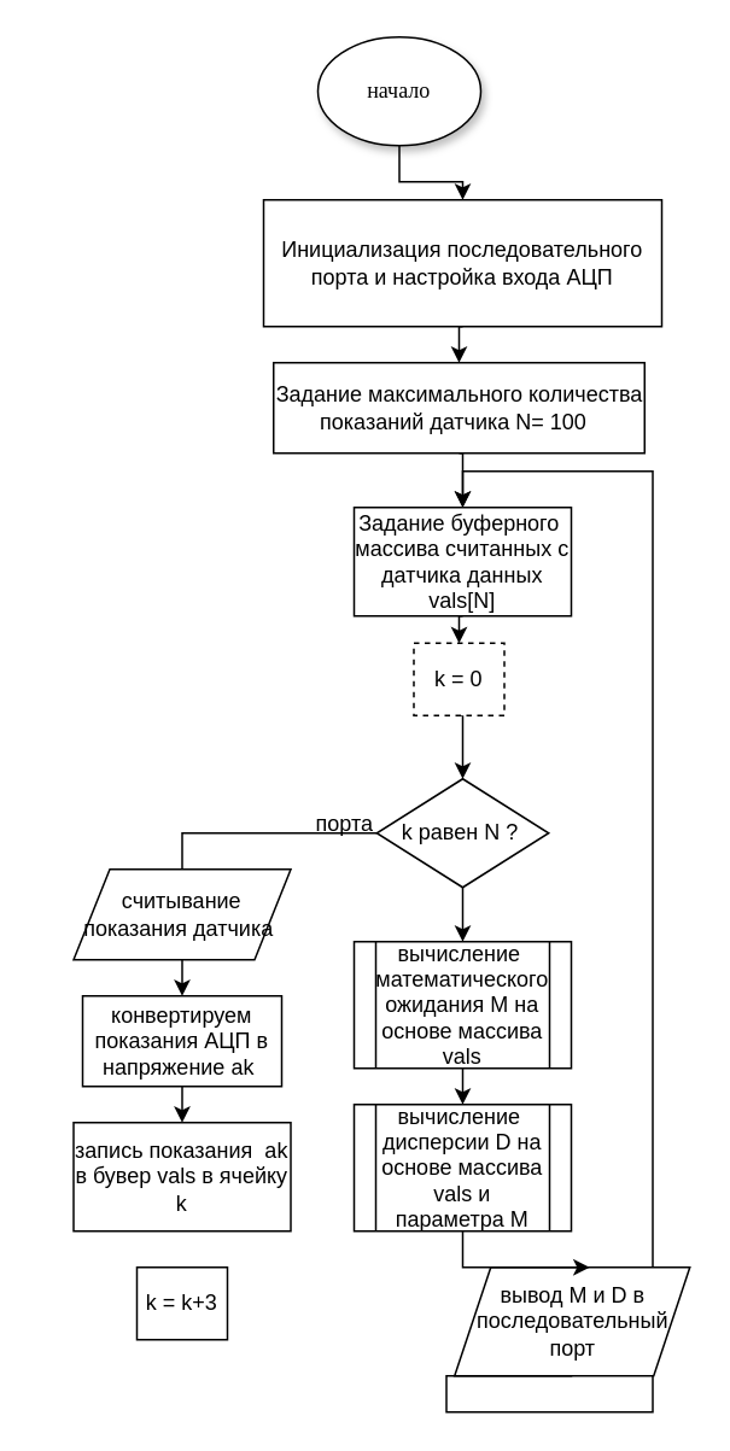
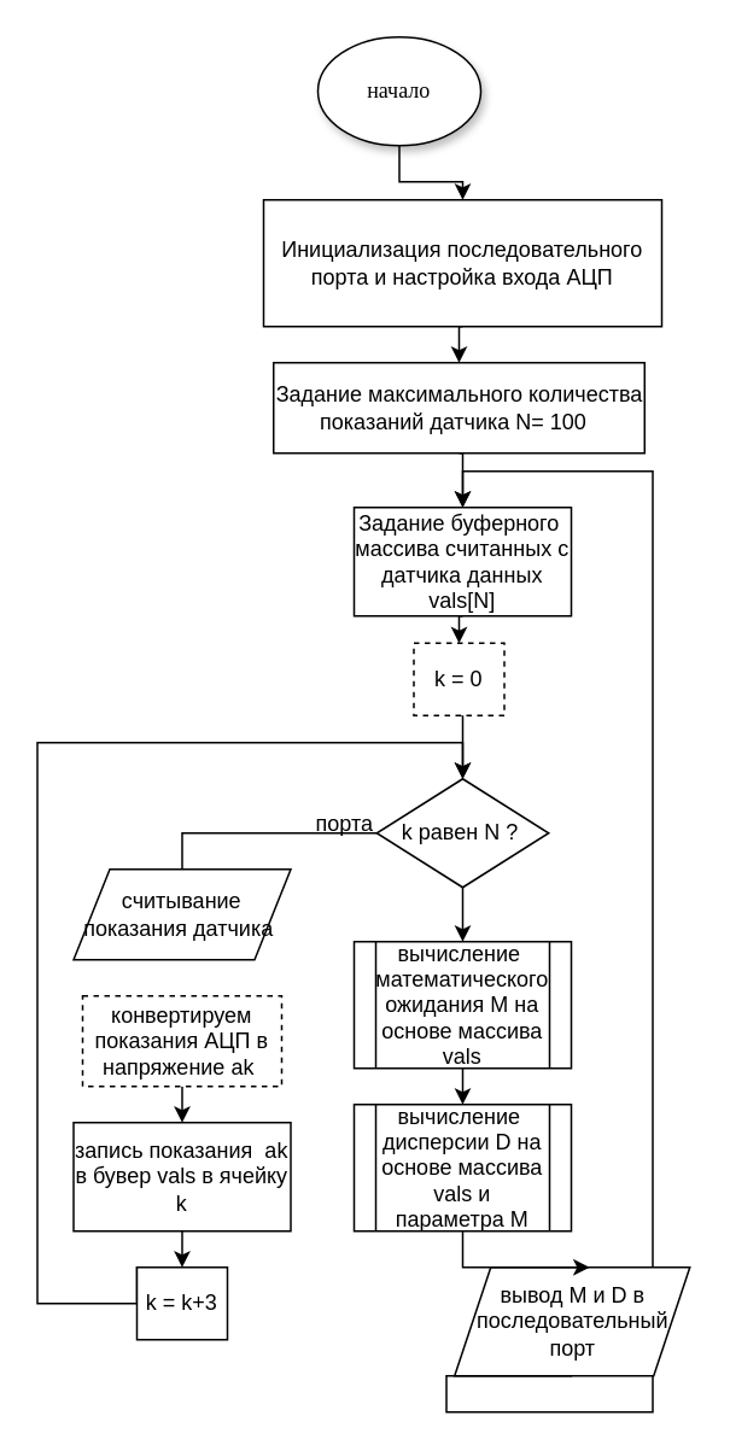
  <mxCell id="0" />
  <mxCell id="1" parent="0" />
  <mxCell id="2" style="edgeStyle=orthogonalEdgeStyle;rounded=0;orthogonalLoop=1;jettySize=auto;html=1;exitX=0.5;exitY=1;exitDx=0;exitDy=0;entryX=0.5;entryY=0;entryDx=0;entryDy=0;" edge="1" parent="1" source="3" target="5"><mxGeometry relative="1" as="geometry" /></mxCell>
  <mxCell id="3" value="начало" style="ellipse;whiteSpace=wrap;html=1;rounded=0;shadow=1;comic=0;labelBackgroundColor=none;strokeWidth=1;fontFamily=Verdana;fontSize=12;align=center;" parent="1" vertex="1"><mxGeometry x="175" y="20" width="90" height="60" as="geometry" /></mxCell>
  <mxCell id="4" style="edgeStyle=orthogonalEdgeStyle;rounded=0;orthogonalLoop=1;jettySize=auto;html=1;exitX=0.5;exitY=1;exitDx=0;exitDy=0;entryX=0.5;entryY=0;entryDx=0;entryDy=0;" edge="1" parent="1" source="5" target="7"><mxGeometry relative="1" as="geometry" /></mxCell>
  <mxCell id="5" value="Инициализация последовательного порта и настройка входа АЦП" style="rounded=0;whiteSpace=wrap;html=1;" vertex="1" parent="1"><mxGeometry x="145" y="110" width="220" height="70" as="geometry" /></mxCell>
  <mxCell id="6" style="edgeStyle=orthogonalEdgeStyle;rounded=0;orthogonalLoop=1;jettySize=auto;html=1;exitX=0.5;exitY=1;exitDx=0;exitDy=0;entryX=0.5;entryY=0;entryDx=0;entryDy=0;" edge="1" parent="1" source="7" target="9"><mxGeometry relative="1" as="geometry" /></mxCell>
  <mxCell id="7" value="Задание максимального количества показаний датчика N&lt;span style=&quot;background-color: initial;&quot;&gt;= 100&amp;nbsp;&amp;nbsp;&lt;/span&gt;" style="rounded=0;whiteSpace=wrap;html=1;" vertex="1" parent="1"><mxGeometry x="150.5" y="200" width="205" height="50" as="geometry" /></mxCell>
  <mxCell id="8" style="edgeStyle=orthogonalEdgeStyle;rounded=0;orthogonalLoop=1;jettySize=auto;html=1;exitX=0.5;exitY=1;exitDx=0;exitDy=0;entryX=0.5;entryY=0;entryDx=0;entryDy=0;" edge="1" parent="1" source="9" target="14"><mxGeometry relative="1" as="geometry" /></mxCell>
  <mxCell id="9" value="Задание буферного&amp;nbsp; массива считанных с датчика данных vals[N]" style="rounded=0;whiteSpace=wrap;html=1;" vertex="1" parent="1"><mxGeometry x="195" y="280" width="120" height="60" as="geometry" /></mxCell>
  <mxCell id="10" style="edgeStyle=orthogonalEdgeStyle;rounded=0;orthogonalLoop=1;jettySize=auto;html=1;exitX=0;exitY=0.5;exitDx=0;exitDy=0;entryX=0.5;entryY=0;entryDx=0;entryDy=0;endArrow=none;" edge="1" parent="1" source="12" target="18"><mxGeometry relative="1" as="geometry" /></mxCell>
  <mxCell id="11" style="edgeStyle=orthogonalEdgeStyle;rounded=0;orthogonalLoop=1;jettySize=auto;html=1;exitX=0.5;exitY=1;exitDx=0;exitDy=0;entryX=0.5;entryY=0;entryDx=0;entryDy=0;" edge="1" parent="1" source="12" target="25"><mxGeometry relative="1" as="geometry" /></mxCell>
  <mxCell id="12" value="k равен N ?&amp;nbsp;" style="rhombus;whiteSpace=wrap;html=1;" vertex="1" parent="1"><mxGeometry x="207.5" y="430" width="95" height="60" as="geometry" /></mxCell>
  <mxCell id="13" style="edgeStyle=orthogonalEdgeStyle;rounded=0;orthogonalLoop=1;jettySize=auto;html=1;exitX=0.5;exitY=1;exitDx=0;exitDy=0;entryX=0.5;entryY=0;entryDx=0;entryDy=0;" edge="1" parent="1" source="14" target="12"><mxGeometry relative="1" as="geometry" /></mxCell>
  <mxCell id="14" value="k = 0" style="rounded=0;whiteSpace=wrap;html=1;dashed=1;" vertex="1" parent="1"><mxGeometry x="228" y="355" width="50" height="40" as="geometry" /></mxCell>
+ <mxCell id="15" style="edgeStyle=orthogonalEdgeStyle;rounded=0;orthogonalLoop=1;jettySize=auto;html=1;exitX=0.5;exitY=1;exitDx=0;exitDy=0;entryX=0.5;entryY=0;entryDx=0;entryDy=0;" edge="1" parent="1" source="16" target="20"><mxGeometry relative="1" as="geometry" /></mxCell>
  <mxCell id="16" value="запись показания&amp;nbsp; ak в бувер vals в ячейку k" style="rounded=0;whiteSpace=wrap;html=1;" vertex="1" parent="1"><mxGeometry x="40" y="620" width="120" height="60" as="geometry" /></mxCell>
- <mxCell id="17" style="edgeStyle=orthogonalEdgeStyle;rounded=0;orthogonalLoop=1;jettySize=auto;html=1;exitX=0.5;exitY=1;exitDx=0;exitDy=0;entryX=0.5;entryY=0;entryDx=0;entryDy=0;" edge="1" parent="1" source="18" target="29"><mxGeometry relative="1" as="geometry" /></mxCell>
  <mxCell id="18" value="считывание показания датчика&amp;nbsp;" style="shape=parallelogram;perimeter=parallelogramPerimeter;whiteSpace=wrap;html=1;fixedSize=1;" vertex="1" parent="1"><mxGeometry x="40" y="480" width="120" height="50" as="geometry" /></mxCell>
+ <mxCell id="19" style="edgeStyle=orthogonalEdgeStyle;rounded=0;orthogonalLoop=1;jettySize=auto;html=1;exitX=0;exitY=0.5;exitDx=0;exitDy=0;entryX=0.5;entryY=0;entryDx=0;entryDy=0;" edge="1" parent="1" source="20" target="12"><mxGeometry relative="1" as="geometry"><Array as="points"><mxPoint x="75" y="700" /><mxPoint x="90" y="700" /><mxPoint x="90" y="720" /><mxPoint x="20" y="720" /><mxPoint x="20" y="410" /><mxPoint x="255" y="410" /></Array></mxGeometry></mxCell>
  <mxCell id="20" value="k = k+3" style="rounded=0;whiteSpace=wrap;html=1;" vertex="1" parent="1"><mxGeometry x="75" y="700" width="50" height="40" as="geometry" /></mxCell>
  <mxCell id="21" value="порта" style="text;html=1;strokeColor=none;fillColor=none;align=center;verticalAlign=middle;whiteSpace=wrap;rounded=0;" vertex="1" parent="1"><mxGeometry x="160" y="440" width="60" height="30" as="geometry" /></mxCell>
  <mxCell id="22" style="edgeStyle=orthogonalEdgeStyle;rounded=0;orthogonalLoop=1;jettySize=auto;html=1;exitX=0.5;exitY=1;exitDx=0;exitDy=0;entryX=0.5;entryY=0;entryDx=0;entryDy=0;" edge="1" parent="1" source="23" target="9"><mxGeometry relative="1" as="geometry"><Array as="points"><mxPoint x="246" y="780" /><mxPoint x="360" y="780" /><mxPoint x="360" y="260" /><mxPoint x="255" y="260" /></Array></mxGeometry></mxCell>
  <mxCell id="23" value="вывод M и D в последовательный порт" style="shape=parallelogram;perimeter=parallelogramPerimeter;whiteSpace=wrap;html=1;fixedSize=1;" vertex="1" parent="1"><mxGeometry x="250.5" y="700" width="130" height="60" as="geometry" /></mxCell>
  <mxCell id="24" style="edgeStyle=orthogonalEdgeStyle;rounded=0;orthogonalLoop=1;jettySize=auto;html=1;exitX=0.5;exitY=1;exitDx=0;exitDy=0;entryX=0.5;entryY=0;entryDx=0;entryDy=0;" edge="1" parent="1" source="25" target="27"><mxGeometry relative="1" as="geometry" /></mxCell>
  <mxCell id="25" value="вычисление&amp;nbsp; математического ожидания M на основе массива vals" style="shape=process;whiteSpace=wrap;html=1;backgroundOutline=1;" vertex="1" parent="1"><mxGeometry x="195" y="520" width="120" height="70" as="geometry" /></mxCell>
  <mxCell id="26" style="edgeStyle=orthogonalEdgeStyle;rounded=0;orthogonalLoop=1;jettySize=auto;html=1;exitX=0.5;exitY=1;exitDx=0;exitDy=0;entryX=0.574;entryY=0;entryDx=0;entryDy=0;entryPerimeter=0;" edge="1" parent="1" source="27" target="23"><mxGeometry relative="1" as="geometry" /></mxCell>
  <mxCell id="27" value="вычисление&amp;nbsp; дисперсии D на основе массива vals и параметра М" style="shape=process;whiteSpace=wrap;html=1;backgroundOutline=1;" vertex="1" parent="1"><mxGeometry x="195" y="610" width="120" height="70" as="geometry" /></mxCell>
  <mxCell id="28" style="edgeStyle=orthogonalEdgeStyle;rounded=0;orthogonalLoop=1;jettySize=auto;html=1;exitX=0.5;exitY=1;exitDx=0;exitDy=0;entryX=0.5;entryY=0;entryDx=0;entryDy=0;" edge="1" parent="1" source="29" target="16"><mxGeometry relative="1" as="geometry" /></mxCell>
- <mxCell id="29" value="конвертируем показания АЦП в напряжение ak&amp;nbsp;" style="rounded=0;whiteSpace=wrap;html=1;" vertex="1" parent="1"><mxGeometry x="45" y="550" width="110" height="50" as="geometry" /></mxCell>
+ <mxCell id="29" value="конвертируем показания АЦП в напряжение ak&amp;nbsp;" style="rounded=0;whiteSpace=wrap;html=1;dashed=1;" vertex="1" parent="1"><mxGeometry x="45" y="550" width="110" height="50" as="geometry" /></mxCell>
